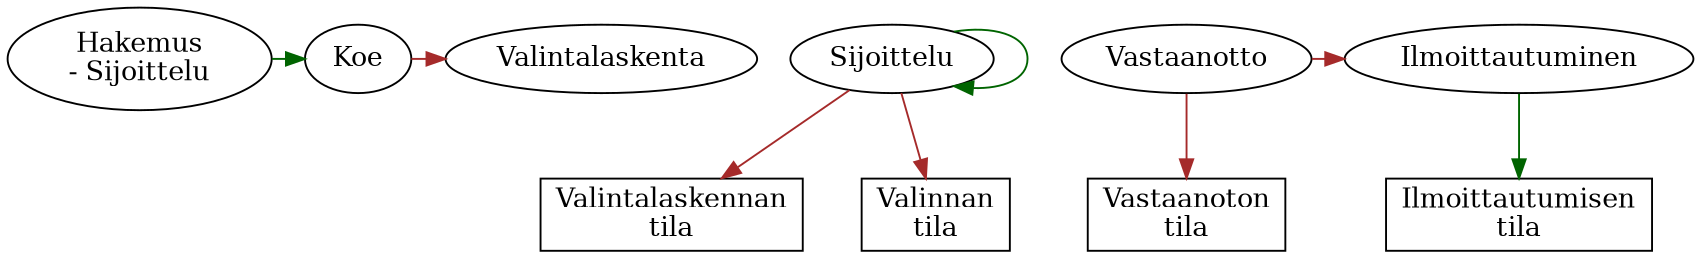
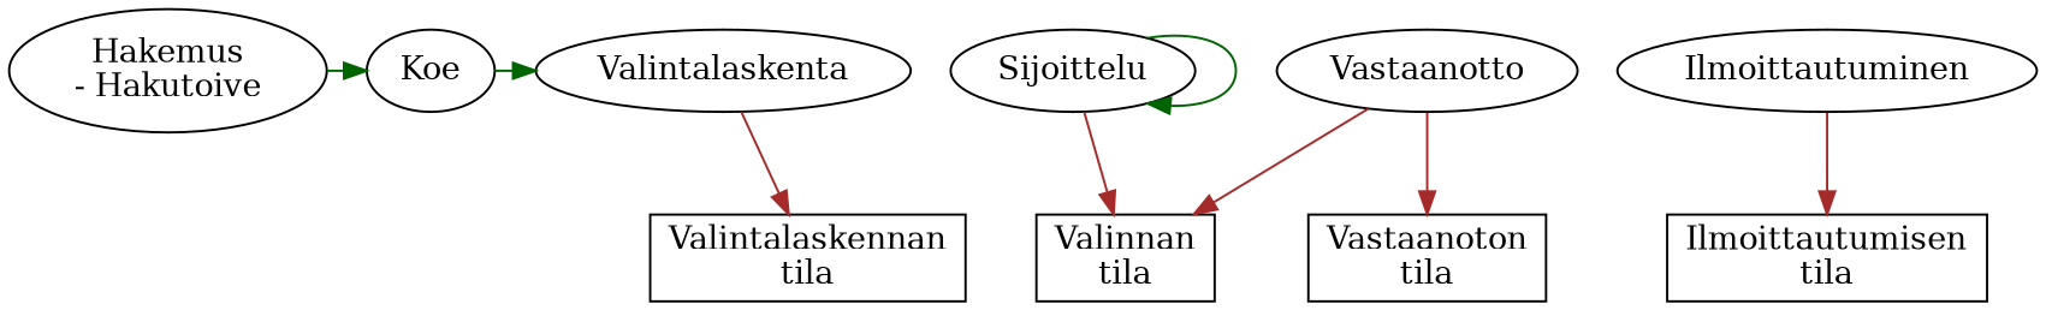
  digraph {
    rankdir=TB
    node [shape=oval]
    edge [color=darkgreen]
-   n1 [label="Hakemus\n- Sijoittelu"]
+   n1 [label="Hakemus\n- Hakutoive"]
    Koe
    Valintalaskenta
    Sijoittelu
    Vastaanotto
    Ilmoittautuminen
    n7 [label="Valintalaskennan\ntila" shape=box]
    n8 [label="Valinnan\ntila" shape=box]
    n9 [label="Vastaanoton\ntila" shape=box]
    n10 [label="Ilmoittautumisen\ntila" shape=box]
    subgraph sub_1 {
      rank=same
      n1
      Koe
      Valintalaskenta
      Sijoittelu
      Vastaanotto
      Ilmoittautuminen
    }
    subgraph cluster_2 {
      color=blue
      label=Valinta
    }
    n1 -> Koe
-   Koe -> Valintalaskenta [color=brown]
-   Sijoittelu -> n7 [color=brown]
+   Koe -> Valintalaskenta
+   Valintalaskenta -> n7 [color=brown]
    Sijoittelu -> Sijoittelu
    Sijoittelu -> n8 [color=brown]
-   Vastaanotto -> Ilmoittautuminen [color=brown]
+   Vastaanotto -> n8 [color=brown]
    Vastaanotto -> n9 [color=brown]
-   Ilmoittautuminen -> n10
+   Ilmoittautuminen -> n10 [color=brown]
  }
